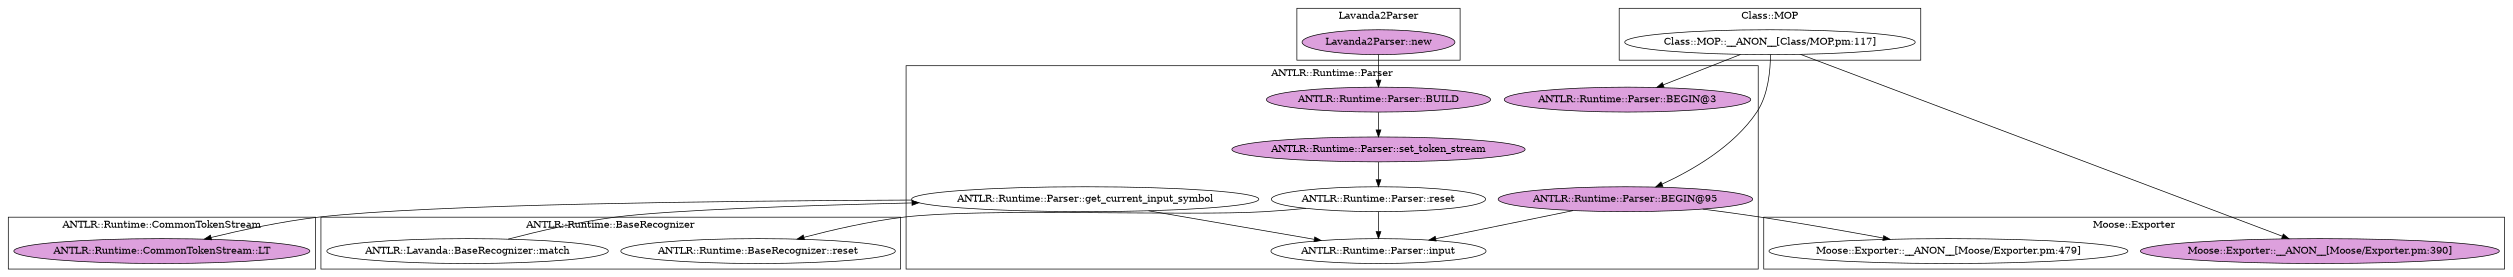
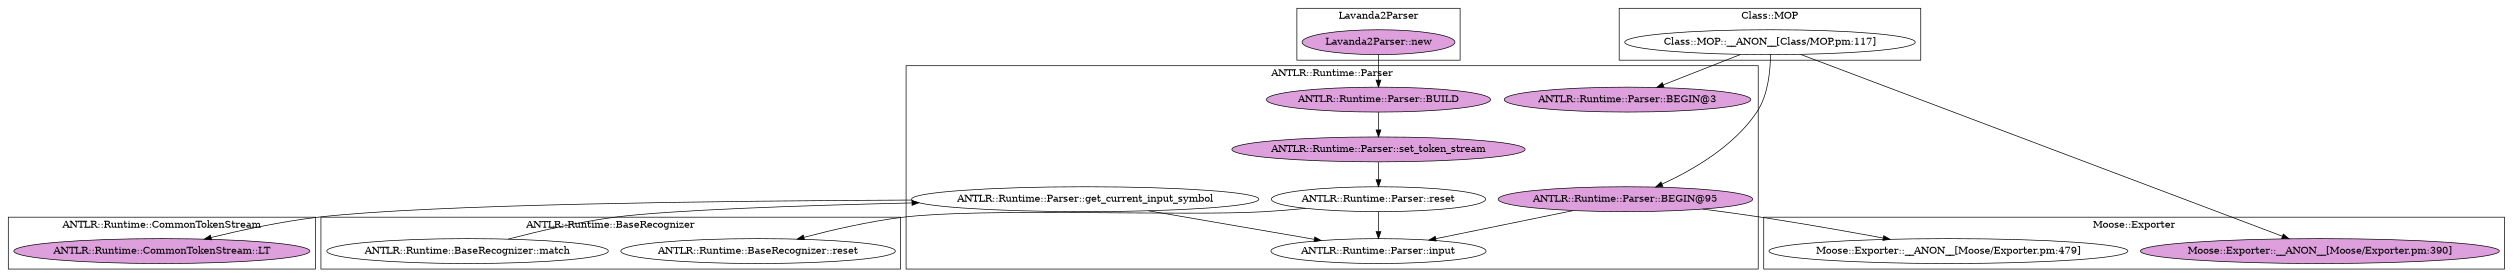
  digraph {
    node [fillcolor=white style=filled]
    "Class::MOP::__ANON__[Class/MOP.pm:117]"
    "Moose::Exporter::__ANON__[Moose/Exporter.pm:479]"
    "Moose::Exporter::__ANON__[Moose/Exporter.pm:390]" [fillcolor=plum]
    "ANTLR::Runtime::Parser::BEGIN@3" [fillcolor=plum]
    "ANTLR::Runtime::Parser::input"
    "ANTLR::Runtime::Parser::set_token_stream" [fillcolor=plum]
    "ANTLR::Runtime::Parser::BEGIN@95" [fillcolor=plum]
    "ANTLR::Runtime::Parser::get_current_input_symbol"
    "ANTLR::Runtime::Parser::BUILD" [fillcolor=plum]
    "ANTLR::Runtime::Parser::reset"
    "ANTLR::Runtime::CommonTokenStream::LT" [fillcolor=plum]
-   "ANTLR::Runtime::BaseRecognizer::match" [label="ANTLR::Lavanda::BaseRecognizer::match"]
+   "ANTLR::Runtime::BaseRecognizer::match"
    "ANTLR::Runtime::BaseRecognizer::reset"
    "Lavanda2Parser::new" [fillcolor=plum]
    subgraph cluster_1 {
      label="Class::MOP"
      "Class::MOP::__ANON__[Class/MOP.pm:117]"
    }
    subgraph cluster_2 {
      label="Moose::Exporter"
      "Moose::Exporter::__ANON__[Moose/Exporter.pm:479]"
      "Moose::Exporter::__ANON__[Moose/Exporter.pm:390]"
    }
    subgraph cluster_3 {
      label="ANTLR::Runtime::Parser"
      "ANTLR::Runtime::Parser::BEGIN@3"
      "ANTLR::Runtime::Parser::input"
      "ANTLR::Runtime::Parser::set_token_stream"
      "ANTLR::Runtime::Parser::BEGIN@95"
      "ANTLR::Runtime::Parser::get_current_input_symbol"
      "ANTLR::Runtime::Parser::BUILD"
      "ANTLR::Runtime::Parser::reset"
    }
    subgraph cluster_4 {
      label="ANTLR::Runtime::CommonTokenStream"
      "ANTLR::Runtime::CommonTokenStream::LT"
    }
    subgraph cluster_5 {
      label="ANTLR::Runtime::BaseRecognizer"
      "ANTLR::Runtime::BaseRecognizer::match"
      "ANTLR::Runtime::BaseRecognizer::reset"
    }
    subgraph cluster_6 {
      label=Lavanda2Parser
      "Lavanda2Parser::new"
    }
    "Class::MOP::__ANON__[Class/MOP.pm:117]" -> "Moose::Exporter::__ANON__[Moose/Exporter.pm:390]"
    "Class::MOP::__ANON__[Class/MOP.pm:117]" -> "ANTLR::Runtime::Parser::BEGIN@3"
    "Class::MOP::__ANON__[Class/MOP.pm:117]" -> "ANTLR::Runtime::Parser::BEGIN@95"
    "ANTLR::Runtime::Parser::set_token_stream" -> "ANTLR::Runtime::Parser::reset"
    "ANTLR::Runtime::Parser::BEGIN@95" -> "Moose::Exporter::__ANON__[Moose/Exporter.pm:479]"
    "ANTLR::Runtime::Parser::BEGIN@95" -> "ANTLR::Runtime::Parser::input"
    "ANTLR::Runtime::Parser::get_current_input_symbol" -> "ANTLR::Runtime::Parser::input"
    "ANTLR::Runtime::Parser::get_current_input_symbol" -> "ANTLR::Runtime::CommonTokenStream::LT"
    "ANTLR::Runtime::Parser::BUILD" -> "ANTLR::Runtime::Parser::set_token_stream"
    "ANTLR::Runtime::Parser::reset" -> "ANTLR::Runtime::Parser::input"
    "ANTLR::Runtime::Parser::reset" -> "ANTLR::Runtime::BaseRecognizer::reset"
    "ANTLR::Runtime::BaseRecognizer::match" -> "ANTLR::Runtime::Parser::get_current_input_symbol"
    "Lavanda2Parser::new" -> "ANTLR::Runtime::Parser::BUILD"
  }
